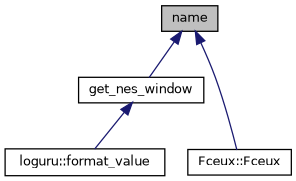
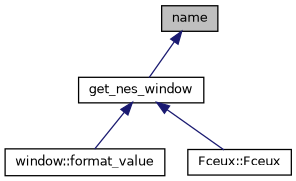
  digraph {
    rankdir=TB
    node [color=black fillcolor=white fontname=Helvetica fontsize=10 shape=record style=filled]
    edge [color=midnightblue dir=back fontname=Helvetica fontsize=10 labelfontname=Helvetica labelfontsize=10 style=solid]
    n1 [fillcolor=grey75 fontcolor=black height=0.2 label=name width=0.4]
    n2 [height=0.2 label=get_nes_window width=0.4]
-   n3 [height=0.2 label="loguru::format_value" width=0.4]
+   n3 [height=0.2 label="window::format_value" width=0.4]
    n4 [height=0.2 label="Fceux::Fceux" width=0.4]
    n1 -> n2
    n2 -> n3
-   n1 -> n4
+   n2 -> n4
  }
